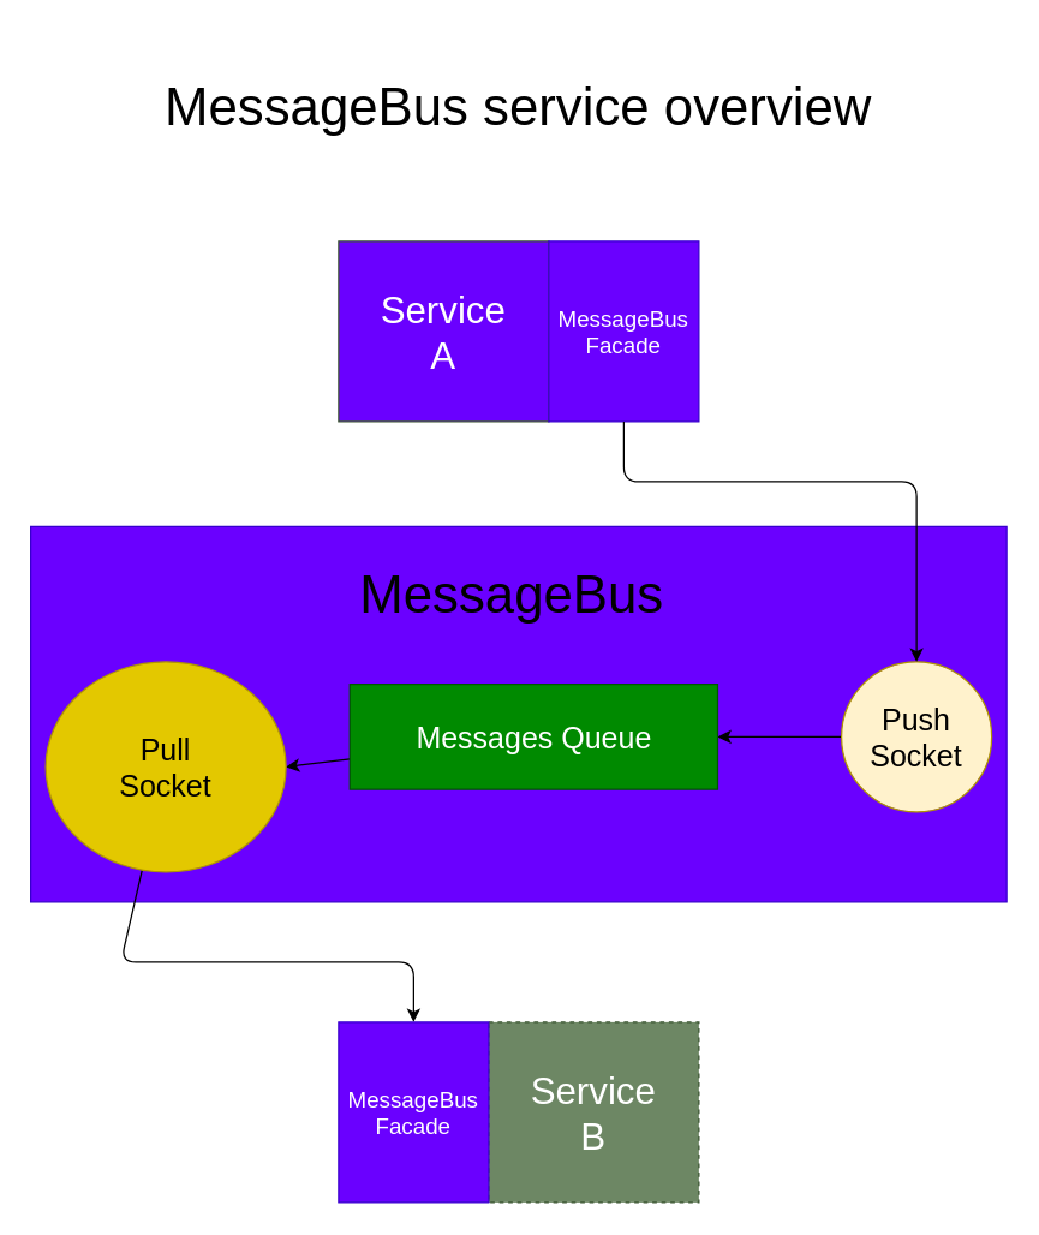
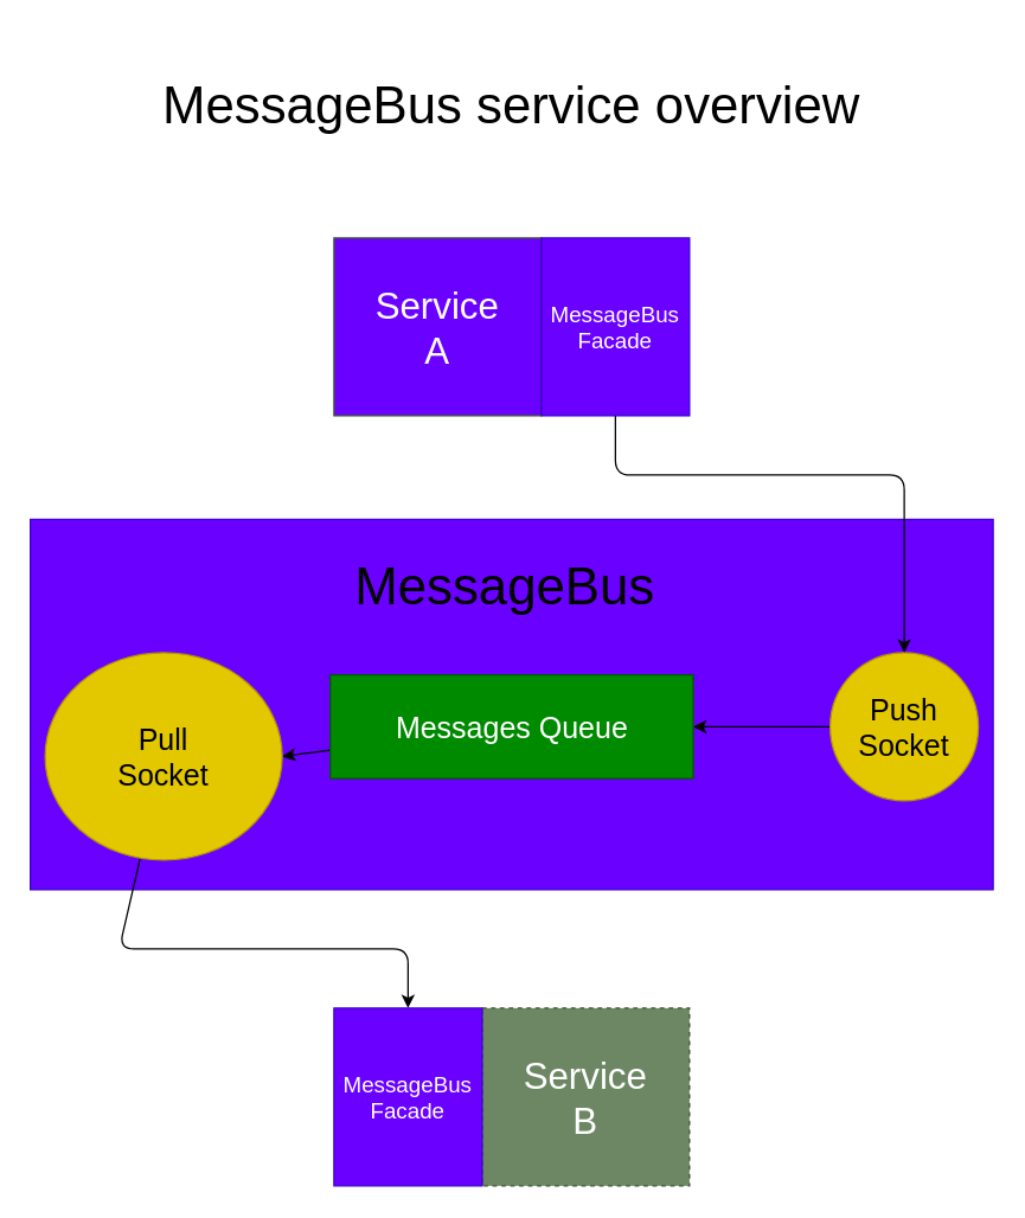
  <mxCell id="0" />
  <mxCell id="1" parent="0" />
  <mxCell id="2" value="MessageBus service overview" style="text;html=1;strokeColor=none;fillColor=none;align=center;verticalAlign=middle;whiteSpace=wrap;rounded=0;fontSize=35;" vertex="1" parent="1"><mxGeometry x="30" y="20" width="630" height="100" as="geometry" /></mxCell>
  <mxCell id="3" value="Service&lt;br style=&quot;font-size: 25px;&quot;&gt;A&lt;br style=&quot;font-size: 25px;&quot;&gt;" style="rounded=0;whiteSpace=wrap;html=1;fontSize=25;fillColor=#6a00ff;fontColor=#ffffff;strokeColor=#3A5431;" vertex="1" parent="1"><mxGeometry x="225" y="160" width="140" height="120" as="geometry" /></mxCell>
  <mxCell id="4" value="MessageBus&lt;br style=&quot;font-size: 15px;&quot;&gt;Facade" style="rounded=0;whiteSpace=wrap;html=1;fontSize=15;fillColor=#6a00ff;fontColor=#ffffff;strokeColor=#3700CC;" vertex="1" parent="1"><mxGeometry x="365" y="160" width="100" height="120" as="geometry" /></mxCell>
  <mxCell id="5" value="" style="rounded=0;whiteSpace=wrap;html=1;fontSize=15;fillColor=#6a00ff;fontColor=#ffffff;strokeColor=#3700CC;" vertex="1" parent="1"><mxGeometry x="20" y="350" width="650" height="250" as="geometry" /></mxCell>
  <mxCell id="6" value="MessageBus&amp;nbsp;" style="text;html=1;strokeColor=none;fillColor=none;align=center;verticalAlign=middle;whiteSpace=wrap;rounded=0;fontSize=35;" vertex="1" parent="1"><mxGeometry x="213" y="370" width="265" height="50" as="geometry" /></mxCell>
  <mxCell id="7" style="edgeStyle=none;html=1;entryX=1;entryY=0.5;entryDx=0;entryDy=0;fontSize=15;" edge="1" parent="1" source="8" target="11"><mxGeometry relative="1" as="geometry"><Array as="points" /></mxGeometry></mxCell>
- <mxCell id="8" value="Push&lt;br style=&quot;font-size: 20px;&quot;&gt;Socket" style="ellipse;whiteSpace=wrap;html=1;aspect=fixed;fontSize=20;fillColor=#fff2cc;fontColor=#000000;strokeColor=#B09500;" vertex="1" parent="1"><mxGeometry x="560" y="440" width="100" height="100" as="geometry" /></mxCell>
+ <mxCell id="8" value="Push&lt;br style=&quot;font-size: 20px;&quot;&gt;Socket" style="ellipse;whiteSpace=wrap;html=1;aspect=fixed;fontSize=20;fillColor=#e3c800;fontColor=#000000;strokeColor=#B09500;" vertex="1" parent="1"><mxGeometry x="560" y="440" width="100" height="100" as="geometry" /></mxCell>
  <mxCell id="9" style="edgeStyle=none;html=1;fontSize=25;exitX=0.5;exitY=1;exitDx=0;exitDy=0;" edge="1" parent="1" source="4" target="8"><mxGeometry relative="1" as="geometry"><Array as="points"><mxPoint x="415" y="320" /><mxPoint x="610" y="320" /></Array></mxGeometry></mxCell>
  <mxCell id="10" style="edgeStyle=none;html=1;entryX=1;entryY=0.5;entryDx=0;entryDy=0;fontSize=15;" edge="1" parent="1" source="11" target="13"><mxGeometry relative="1" as="geometry"><Array as="points" /></mxGeometry></mxCell>
- <mxCell id="11" value="Messages Queue" style="rounded=0;whiteSpace=wrap;html=1;fontSize=20;fillColor=#008a00;fontColor=#ffffff;strokeColor=#005700;" vertex="1" parent="1"><mxGeometry x="232.5" y="455" width="245" height="70" as="geometry" /></mxCell>
+ <mxCell id="11" value="Messages Queue" style="rounded=0;whiteSpace=wrap;html=1;fontSize=20;fillColor=#008a00;fontColor=#ffffff;strokeColor=#005700;" vertex="1" parent="1"><mxGeometry x="222.5" y="455" width="245" height="70" as="geometry" /></mxCell>
  <mxCell id="12" style="edgeStyle=none;html=1;entryX=0.5;entryY=0;entryDx=0;entryDy=0;fontSize=15;" edge="1" parent="1" source="13" target="15"><mxGeometry relative="1" as="geometry"><Array as="points"><mxPoint x="80" y="640" /><mxPoint x="275" y="640" /></Array></mxGeometry></mxCell>
  <mxCell id="13" value="Pull&lt;br style=&quot;font-size: 20px;&quot;&gt;Socket" style="ellipse;whiteSpace=wrap;html=1;aspect=fixed;fontSize=20;fillColor=#e3c800;fontColor=#000000;strokeColor=#B09500;" vertex="1" parent="1"><mxGeometry x="30" y="440" width="160" height="140" as="geometry" /></mxCell>
  <mxCell id="14" value="Service&lt;br style=&quot;font-size: 25px;&quot;&gt;B" style="rounded=0;whiteSpace=wrap;html=1;fontSize=25;fillColor=#6d8764;fontColor=#ffffff;strokeColor=#3A5431;dashed=1;" vertex="1" parent="1"><mxGeometry x="325" y="680" width="140" height="120" as="geometry" /></mxCell>
  <mxCell id="15" value="MessageBus&lt;br style=&quot;font-size: 15px;&quot;&gt;Facade" style="rounded=0;whiteSpace=wrap;html=1;fontSize=15;fillColor=#6a00ff;fontColor=#ffffff;strokeColor=#3700CC;" vertex="1" parent="1"><mxGeometry x="225" y="680" width="100" height="120" as="geometry" /></mxCell>
